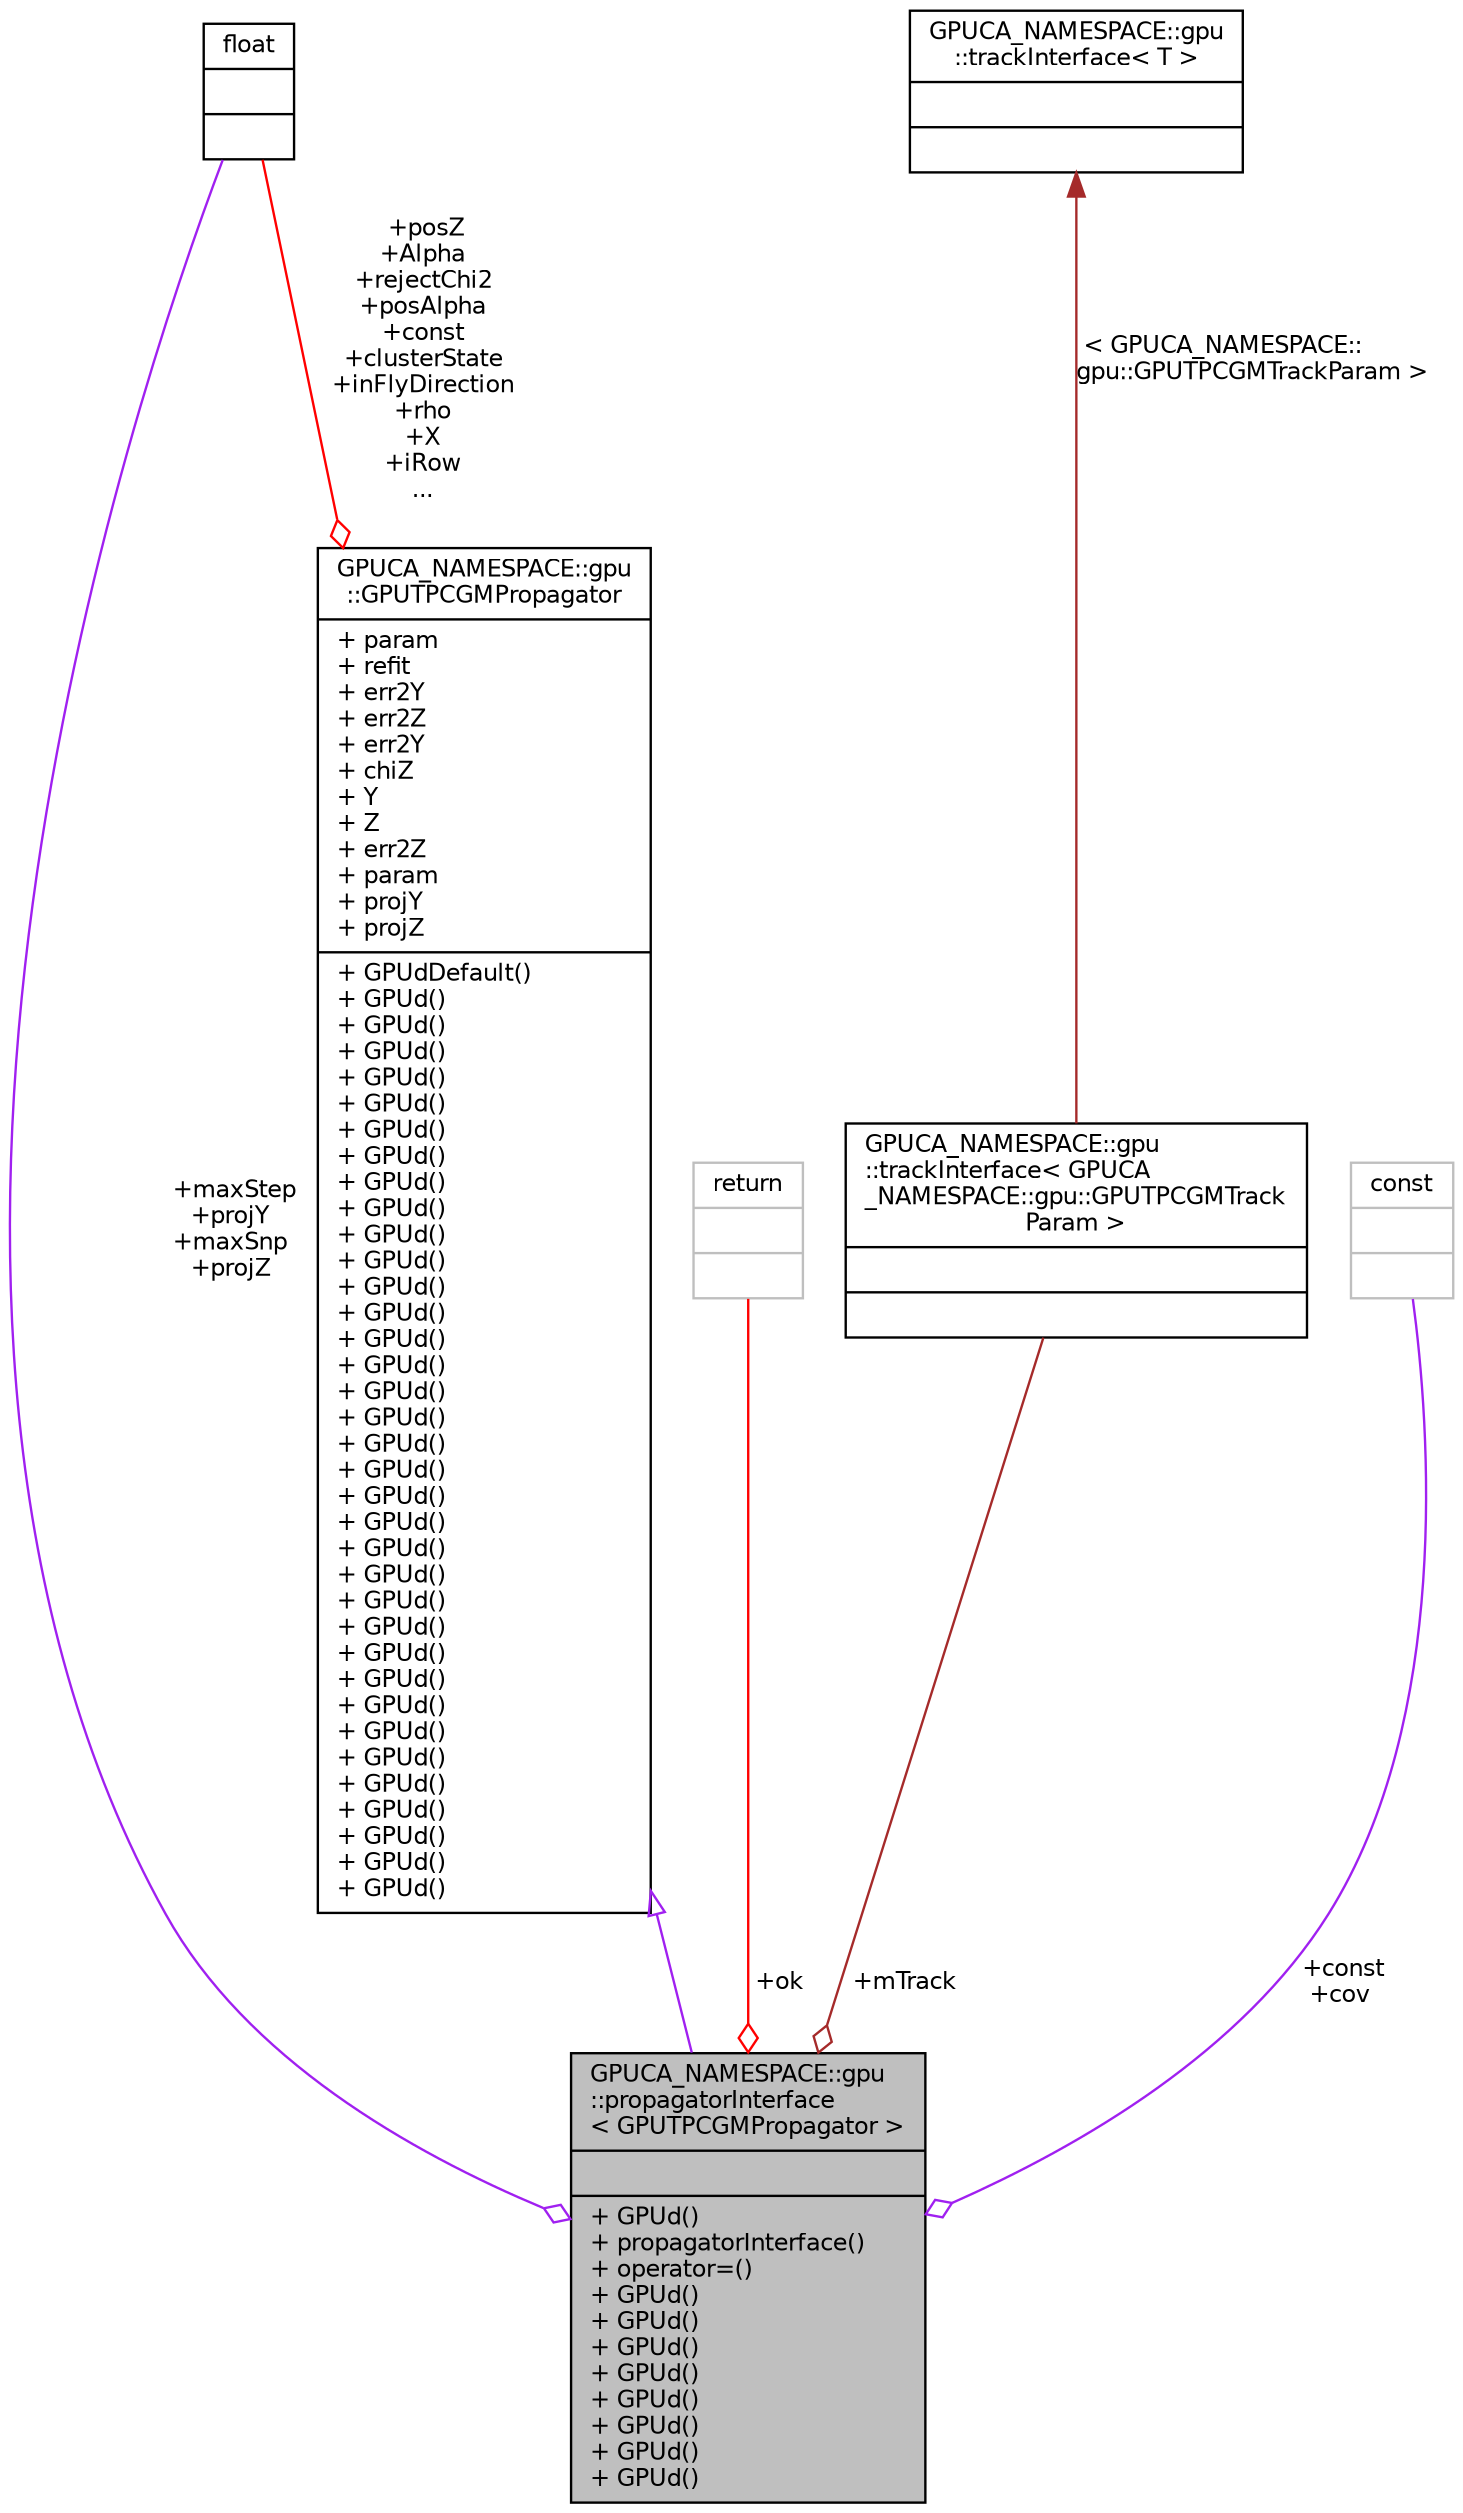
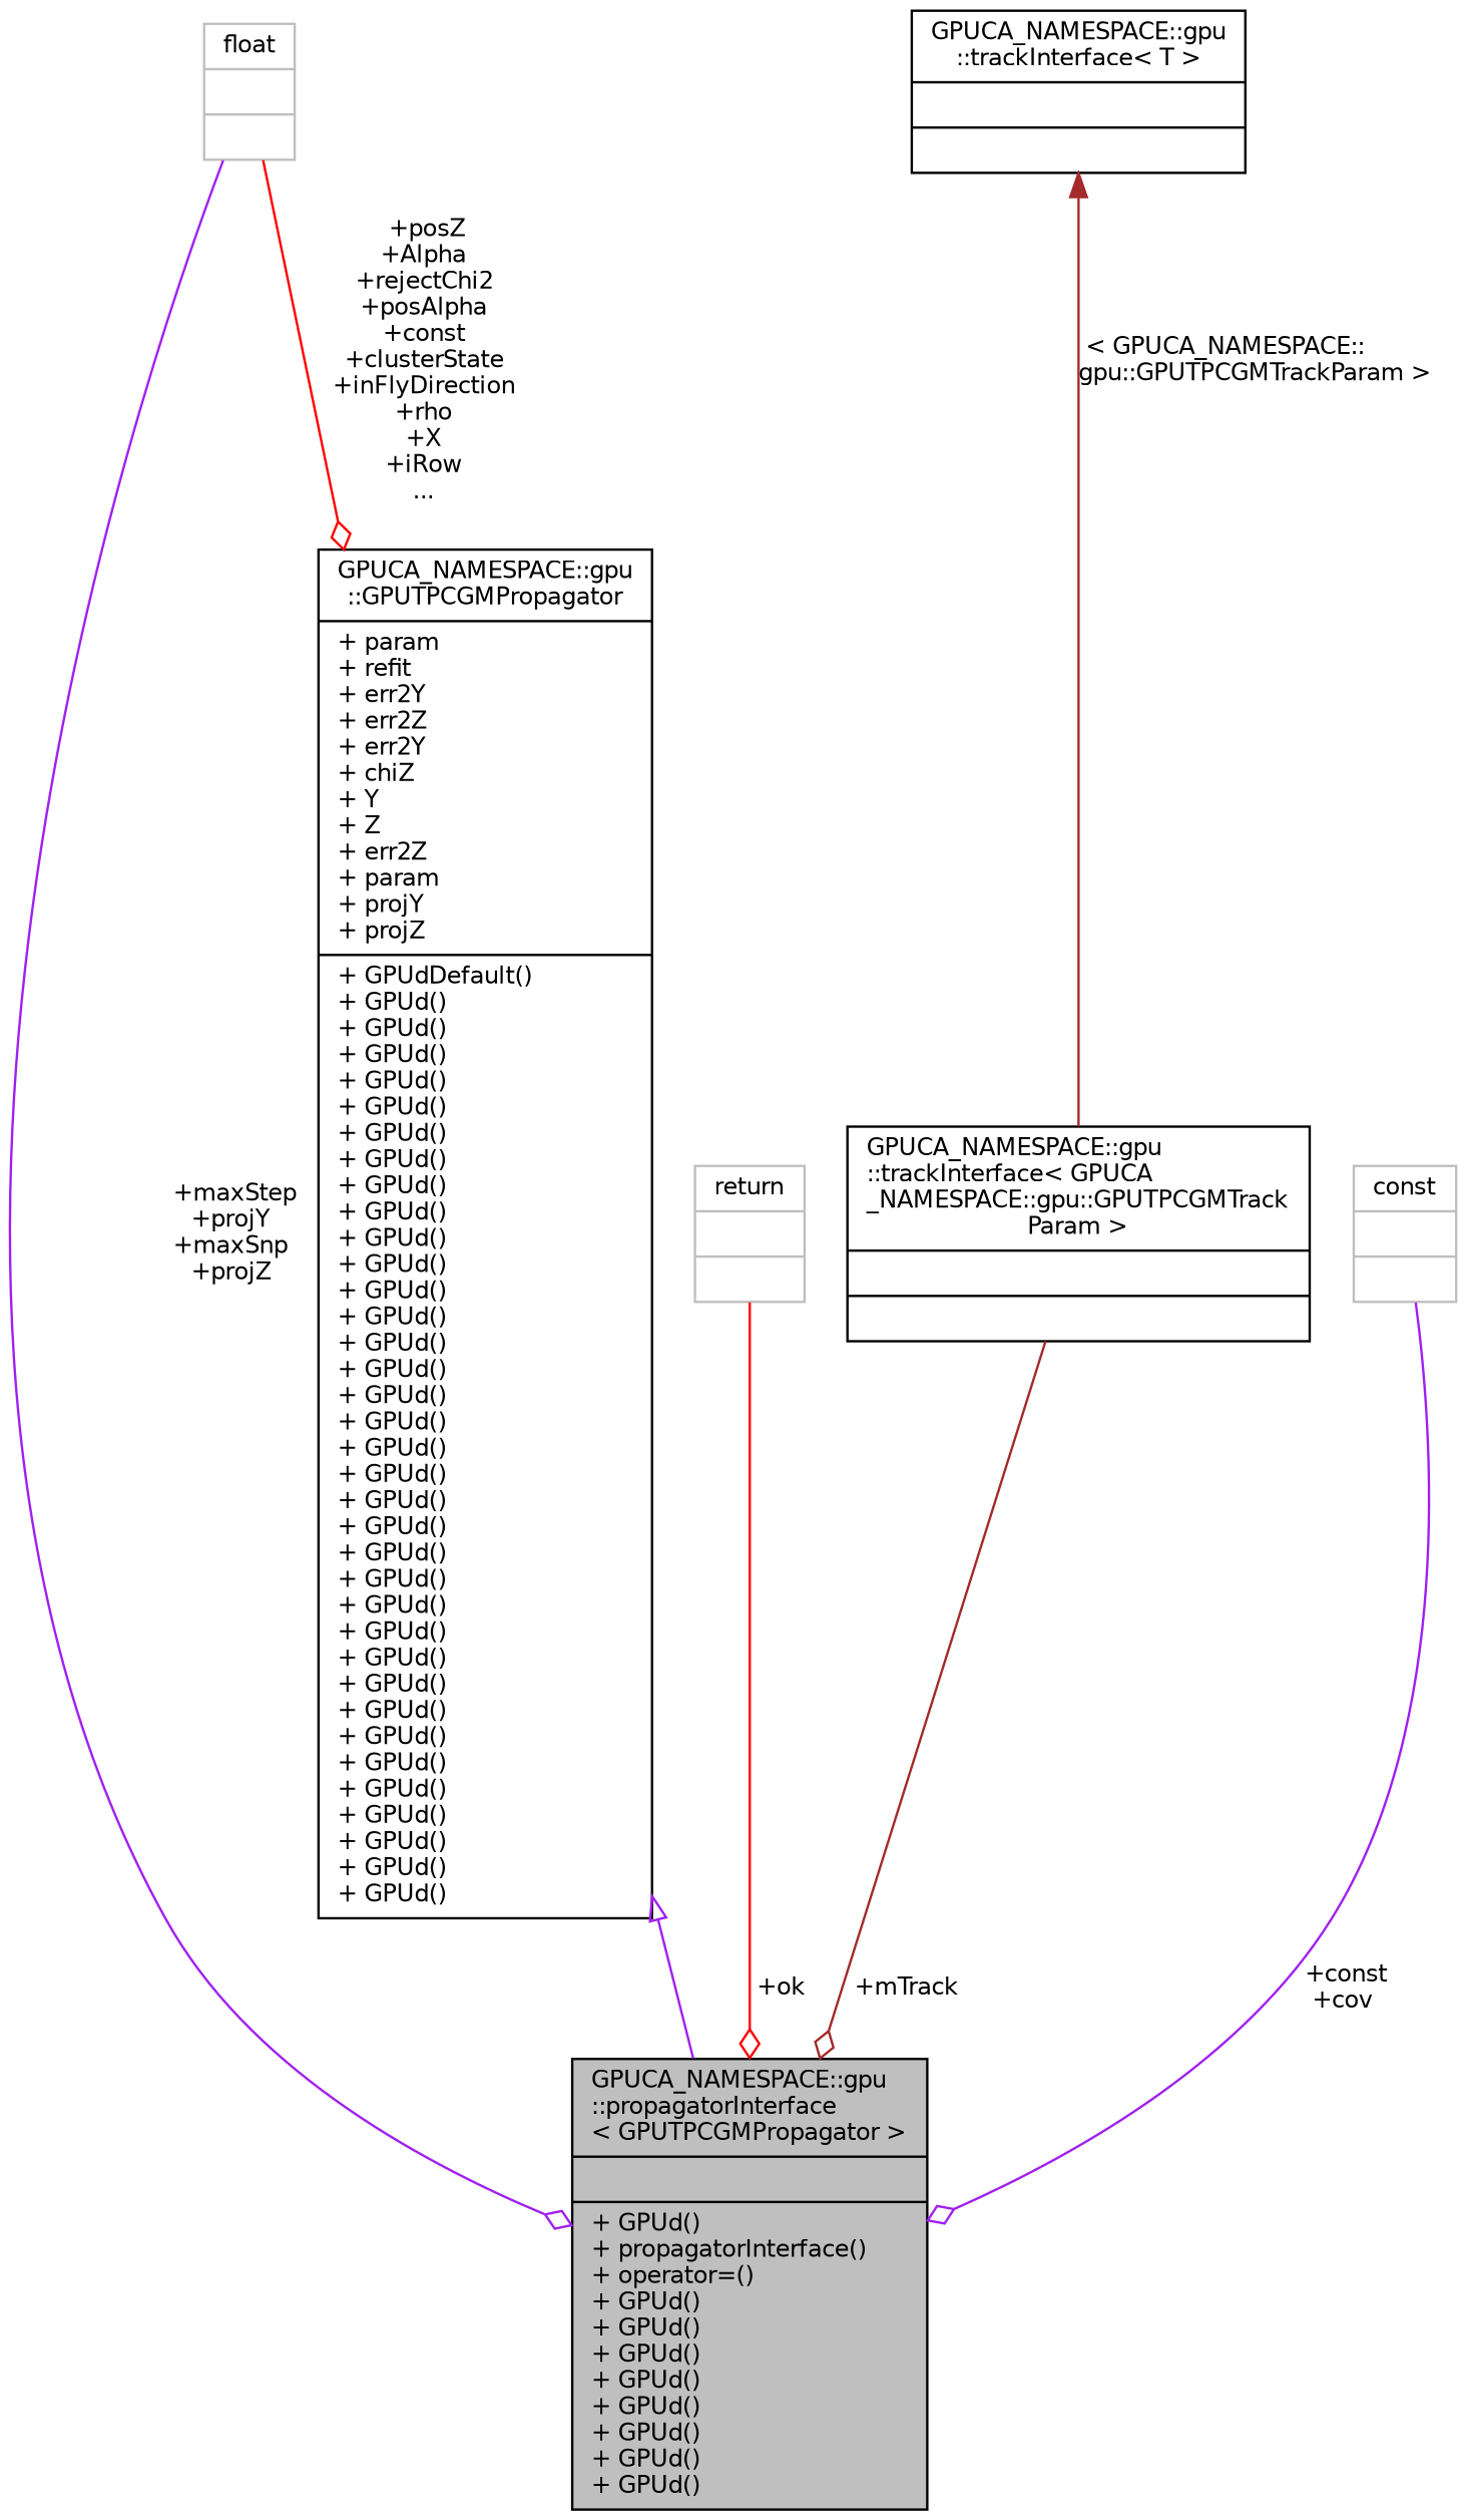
  digraph {
    node [color=black fontname=Helvetica fontsize=10 shape=record]
    edge [color=purple fontname=Helvetica fontsize=10 labelfontname=Helvetica labelfontsize=10 style=solid arrowhead=odiamond]
    n1 [fillcolor=grey75 fontcolor=black height=0.2 label="{GPUCA_NAMESPACE::gpu\l::propagatorInterface\l\< GPUTPCGMPropagator \>\n||+ GPUd()\l+ propagatorInterface()\l+ operator=()\l+ GPUd()\l+ GPUd()\l+ GPUd()\l+ GPUd()\l+ GPUd()\l+ GPUd()\l+ GPUd()\l+ GPUd()\l}" style=filled width=0.4]
    n2 [height=0.2 label="{GPUCA_NAMESPACE::gpu\l::GPUTPCGMPropagator\n|+ param\l+ refit\l+ err2Y\l+ err2Z\l+ err2Y\l+ chiZ\l+ Y\l+ Z\l+ err2Z\l+ param\l+ projY\l+ projZ\l|+ GPUdDefault()\l+ GPUd()\l+ GPUd()\l+ GPUd()\l+ GPUd()\l+ GPUd()\l+ GPUd()\l+ GPUd()\l+ GPUd()\l+ GPUd()\l+ GPUd()\l+ GPUd()\l+ GPUd()\l+ GPUd()\l+ GPUd()\l+ GPUd()\l+ GPUd()\l+ GPUd()\l+ GPUd()\l+ GPUd()\l+ GPUd()\l+ GPUd()\l+ GPUd()\l+ GPUd()\l+ GPUd()\l+ GPUd()\l+ GPUd()\l+ GPUd()\l+ GPUd()\l+ GPUd()\l+ GPUd()\l+ GPUd()\l+ GPUd()\l+ GPUd()\l+ GPUd()\l+ GPUd()\l}" width=0.4]
-   n3 [height=0.2 label="{float\n||}" width=0.4]
+   n3 [color=grey75 height=0.2 label="{float\n||}" width=0.4]
    n4 [color=grey75 height=0.2 label="{return\n||}" width=0.4]
    n5 [height=0.2 label="{GPUCA_NAMESPACE::gpu\l::trackInterface\< GPUCA\l_NAMESPACE::gpu::GPUTPCGMTrack\lParam \>\n||}" width=0.4]
    n6 [height=0.2 label="{GPUCA_NAMESPACE::gpu\l::trackInterface\< T \>\n||}" width=0.4]
    n7 [color=grey75 height=0.2 label="{const\n||}" width=0.4]
    n2 -> n1 [arrowtail=onormal dir=back arrowhead=""]
    n3 -> n1 [label=" +maxStep\n+projY\n+maxSnp\n+projZ"]
    n3 -> n2 [color=red label=" +posZ\n+Alpha\n+rejectChi2\n+posAlpha\n+const\n+clusterState\n+inFlyDirection\n+rho\n+X\n+iRow\n..."]
    n4 -> n1 [color=red label=" +ok"]
    n5 -> n1 [color=brown label=" +mTrack"]
    n6 -> n5 [color=brown dir=back label=" \< GPUCA_NAMESPACE::\lgpu::GPUTPCGMTrackParam \>" arrowhead=""]
    n7 -> n1 [label=" +const\n+cov"]
  }
